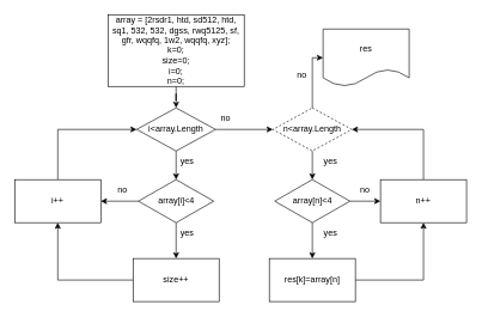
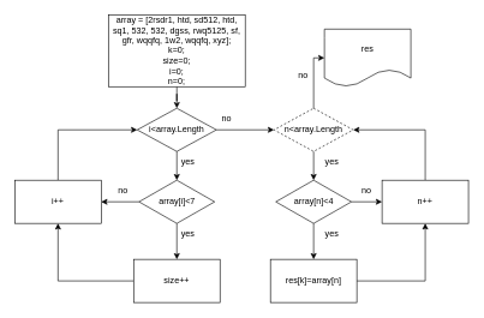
  <mxCell id="0" />
  <mxCell id="1" parent="0" />
  <mxCell id="2" style="edgeStyle=orthogonalEdgeStyle;rounded=0;orthogonalLoop=1;jettySize=auto;html=1;entryX=0.5;entryY=0;entryDx=0;entryDy=0;" edge="1" parent="1" source="3" target="6"><mxGeometry relative="1" as="geometry" /></mxCell>
  <mxCell id="3" value="array =&amp;nbsp;[2rsdr1, htd, sd512, htd, sq1, 532, 532, dgss, rwq5125, sf, gfr, wqqfq, 1w2, wqqfq, xyz];&lt;br&gt;k=0;&lt;br&gt;size=0;&lt;br&gt;i=0;&lt;br&gt;n=0;" style="rounded=0;whiteSpace=wrap;html=1;" vertex="1" parent="1"><mxGeometry x="150" y="20" width="190" height="100" as="geometry" /></mxCell>
  <mxCell id="4" style="edgeStyle=orthogonalEdgeStyle;rounded=0;orthogonalLoop=1;jettySize=auto;html=1;" edge="1" parent="1" source="6" target="9"><mxGeometry relative="1" as="geometry" /></mxCell>
  <mxCell id="5" style="edgeStyle=orthogonalEdgeStyle;rounded=0;orthogonalLoop=1;jettySize=auto;html=1;entryX=0;entryY=0.5;entryDx=0;entryDy=0;" edge="1" parent="1" source="6" target="16"><mxGeometry relative="1" as="geometry" /></mxCell>
  <mxCell id="6" value="i&amp;lt;array.Length" style="rhombus;whiteSpace=wrap;html=1;" vertex="1" parent="1"><mxGeometry x="190" y="150" width="110" height="60" as="geometry" /></mxCell>
  <mxCell id="7" style="edgeStyle=orthogonalEdgeStyle;rounded=0;orthogonalLoop=1;jettySize=auto;html=1;entryX=1;entryY=0.5;entryDx=0;entryDy=0;" edge="1" parent="1" source="9" target="11"><mxGeometry relative="1" as="geometry"><mxPoint x="140" y="270" as="targetPoint" /></mxGeometry></mxCell>
  <mxCell id="8" style="edgeStyle=orthogonalEdgeStyle;rounded=0;orthogonalLoop=1;jettySize=auto;html=1;entryX=0.5;entryY=0;entryDx=0;entryDy=0;" edge="1" parent="1" source="9" target="28"><mxGeometry relative="1" as="geometry" /></mxCell>
- <mxCell id="9" value="array[i]&amp;lt;4" style="rhombus;whiteSpace=wrap;html=1;" vertex="1" parent="1"><mxGeometry x="192.5" y="250" width="105" height="60" as="geometry" /></mxCell>
+ <mxCell id="9" value="array[i]&amp;lt;7" style="rhombus;whiteSpace=wrap;html=1;" vertex="1" parent="1"><mxGeometry x="192.5" y="250" width="105" height="60" as="geometry" /></mxCell>
  <mxCell id="10" style="edgeStyle=orthogonalEdgeStyle;rounded=0;orthogonalLoop=1;jettySize=auto;html=1;entryX=0;entryY=0.5;entryDx=0;entryDy=0;" edge="1" parent="1" source="11" target="6"><mxGeometry relative="1" as="geometry"><mxPoint x="80" y="180" as="targetPoint" /><Array as="points"><mxPoint x="80" y="180" /></Array></mxGeometry></mxCell>
  <mxCell id="11" value="i++" style="rounded=0;whiteSpace=wrap;html=1;" vertex="1" parent="1"><mxGeometry x="20" y="250" width="120" height="60" as="geometry" /></mxCell>
  <mxCell id="12" value="yes" style="text;html=1;align=center;verticalAlign=middle;resizable=0;points=[];autosize=1;strokeColor=none;fillColor=none;" vertex="1" parent="1"><mxGeometry x="240" y="210" width="40" height="30" as="geometry" /></mxCell>
  <mxCell id="13" value="no" style="text;html=1;align=center;verticalAlign=middle;resizable=0;points=[];autosize=1;strokeColor=none;fillColor=none;" vertex="1" parent="1"><mxGeometry x="150" y="250" width="40" height="30" as="geometry" /></mxCell>
  <mxCell id="14" style="edgeStyle=orthogonalEdgeStyle;rounded=0;orthogonalLoop=1;jettySize=auto;html=1;" edge="1" parent="1" source="16" target="19"><mxGeometry relative="1" as="geometry" /></mxCell>
  <mxCell id="15" style="edgeStyle=orthogonalEdgeStyle;rounded=0;orthogonalLoop=1;jettySize=auto;html=1;" edge="1" parent="1" source="16" target="24"><mxGeometry relative="1" as="geometry"><mxPoint x="435" y="80" as="targetPoint" /><Array as="points"><mxPoint x="435" y="80" /></Array></mxGeometry></mxCell>
  <mxCell id="16" value="n&amp;lt;array.Length" style="rhombus;whiteSpace=wrap;html=1;dashed=1;" vertex="1" parent="1"><mxGeometry x="380" y="150" width="110" height="60" as="geometry" /></mxCell>
  <mxCell id="17" style="edgeStyle=orthogonalEdgeStyle;rounded=0;orthogonalLoop=1;jettySize=auto;html=1;" edge="1" parent="1" source="19" target="22"><mxGeometry relative="1" as="geometry" /></mxCell>
  <mxCell id="18" style="edgeStyle=orthogonalEdgeStyle;rounded=0;orthogonalLoop=1;jettySize=auto;html=1;" edge="1" parent="1" source="19" target="31"><mxGeometry relative="1" as="geometry" /></mxCell>
  <mxCell id="19" value="array[n]&amp;lt;4" style="rhombus;whiteSpace=wrap;html=1;" vertex="1" parent="1"><mxGeometry x="382.5" y="250" width="105" height="60" as="geometry" /></mxCell>
  <mxCell id="20" value="yes" style="text;html=1;align=center;verticalAlign=middle;resizable=0;points=[];autosize=1;strokeColor=none;fillColor=none;" vertex="1" parent="1"><mxGeometry x="440" y="210" width="40" height="30" as="geometry" /></mxCell>
  <mxCell id="21" style="edgeStyle=orthogonalEdgeStyle;rounded=0;orthogonalLoop=1;jettySize=auto;html=1;entryX=0.5;entryY=1;entryDx=0;entryDy=0;" edge="1" parent="1" source="22" target="31"><mxGeometry relative="1" as="geometry"><mxPoint x="600" y="390" as="targetPoint" /></mxGeometry></mxCell>
  <mxCell id="22" value="res[k]=array[n]" style="rounded=0;whiteSpace=wrap;html=1;" vertex="1" parent="1"><mxGeometry x="375" y="360" width="120" height="60" as="geometry" /></mxCell>
  <mxCell id="23" value="yes" style="text;html=1;align=center;verticalAlign=middle;resizable=0;points=[];autosize=1;strokeColor=none;fillColor=none;" vertex="1" parent="1"><mxGeometry x="440" y="310" width="40" height="30" as="geometry" /></mxCell>
  <mxCell id="24" value="res" style="shape=document;whiteSpace=wrap;html=1;boundedLbl=1;" vertex="1" parent="1"><mxGeometry x="450" y="40" width="120" height="80" as="geometry" /></mxCell>
  <mxCell id="25" value="no" style="text;html=1;align=center;verticalAlign=middle;resizable=0;points=[];autosize=1;strokeColor=none;fillColor=none;" vertex="1" parent="1"><mxGeometry x="294" y="150" width="40" height="30" as="geometry" /></mxCell>
  <mxCell id="26" value="no" style="text;html=1;align=center;verticalAlign=middle;resizable=0;points=[];autosize=1;strokeColor=none;fillColor=none;" vertex="1" parent="1"><mxGeometry x="400" y="90" width="40" height="30" as="geometry" /></mxCell>
  <mxCell id="27" style="edgeStyle=orthogonalEdgeStyle;rounded=0;orthogonalLoop=1;jettySize=auto;html=1;entryX=0.5;entryY=1;entryDx=0;entryDy=0;" edge="1" parent="1" source="28" target="11"><mxGeometry relative="1" as="geometry"><mxPoint x="80" y="390" as="targetPoint" /></mxGeometry></mxCell>
  <mxCell id="28" value="size++" style="rounded=0;whiteSpace=wrap;html=1;" vertex="1" parent="1"><mxGeometry x="185" y="360" width="120" height="60" as="geometry" /></mxCell>
  <mxCell id="29" value="yes" style="text;html=1;align=center;verticalAlign=middle;resizable=0;points=[];autosize=1;strokeColor=none;fillColor=none;" vertex="1" parent="1"><mxGeometry x="240" y="310" width="40" height="30" as="geometry" /></mxCell>
  <mxCell id="30" style="edgeStyle=orthogonalEdgeStyle;rounded=0;orthogonalLoop=1;jettySize=auto;html=1;entryX=1;entryY=0.5;entryDx=0;entryDy=0;" edge="1" parent="1" source="31" target="16"><mxGeometry relative="1" as="geometry"><mxPoint x="590" y="180" as="targetPoint" /><Array as="points"><mxPoint x="590" y="180" /></Array></mxGeometry></mxCell>
  <mxCell id="31" value="n++" style="rounded=0;whiteSpace=wrap;html=1;" vertex="1" parent="1"><mxGeometry x="530" y="250" width="120" height="60" as="geometry" /></mxCell>
  <mxCell id="32" value="no" style="text;html=1;align=center;verticalAlign=middle;resizable=0;points=[];autosize=1;strokeColor=none;fillColor=none;" vertex="1" parent="1"><mxGeometry x="487.5" y="250" width="40" height="30" as="geometry" /></mxCell>
